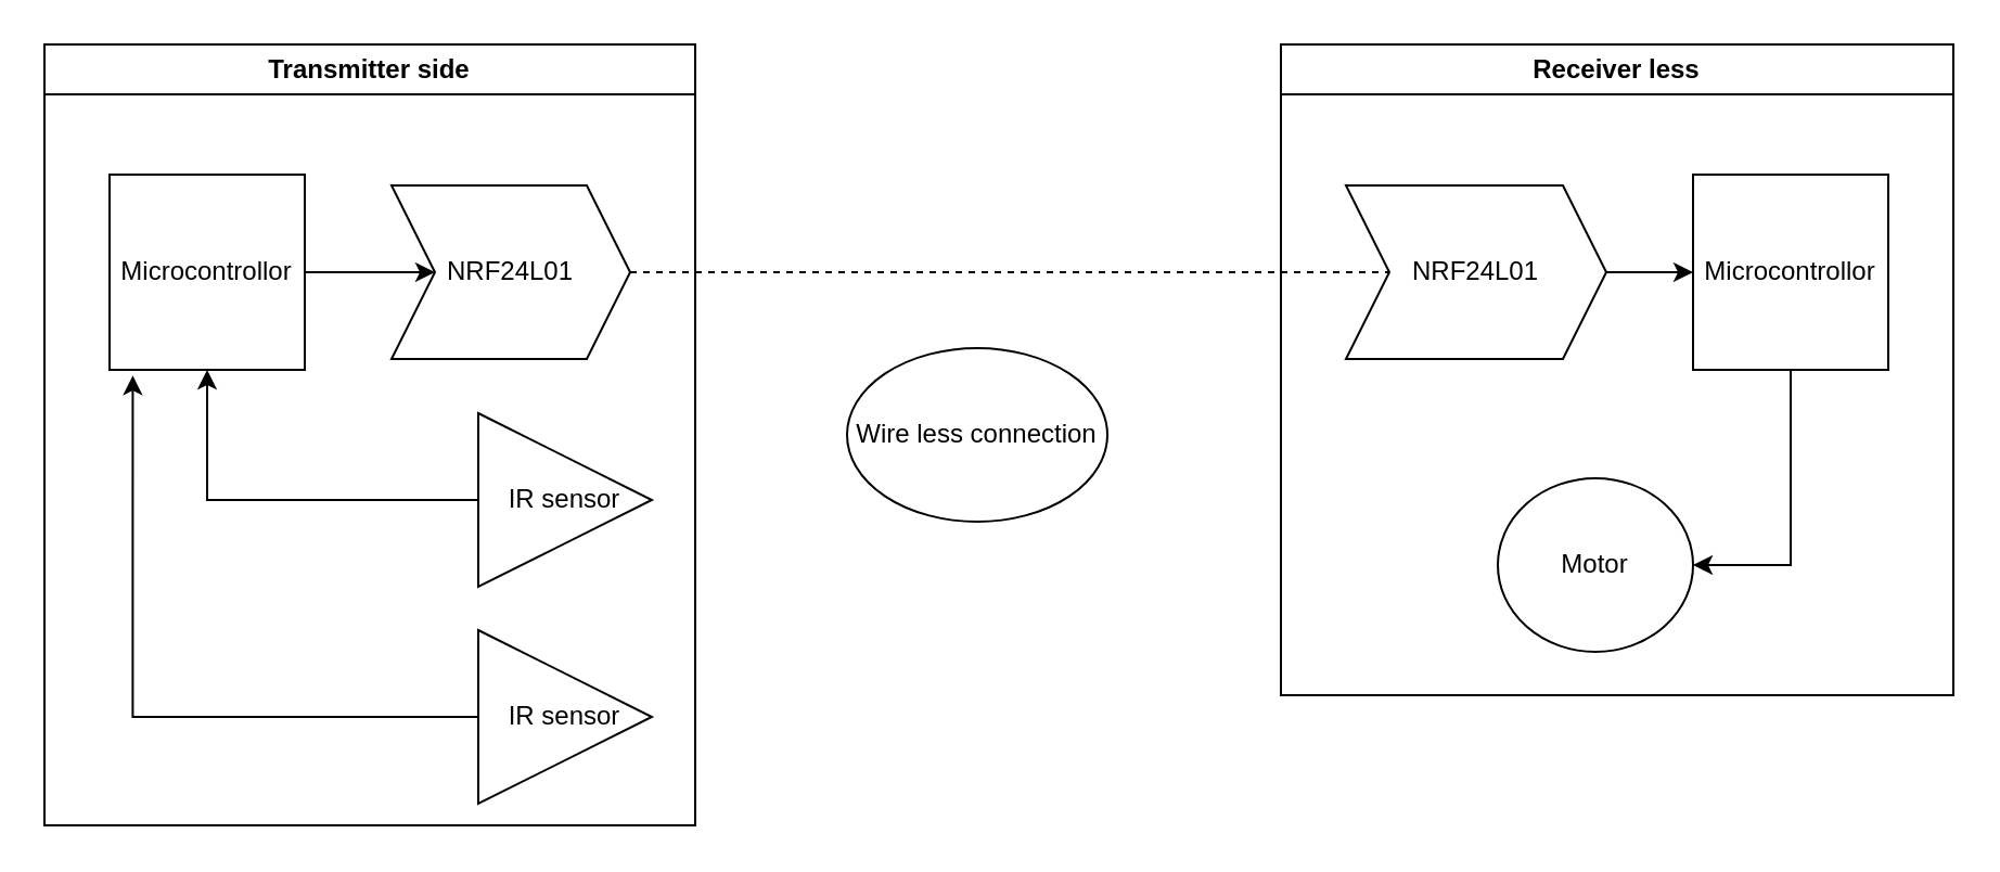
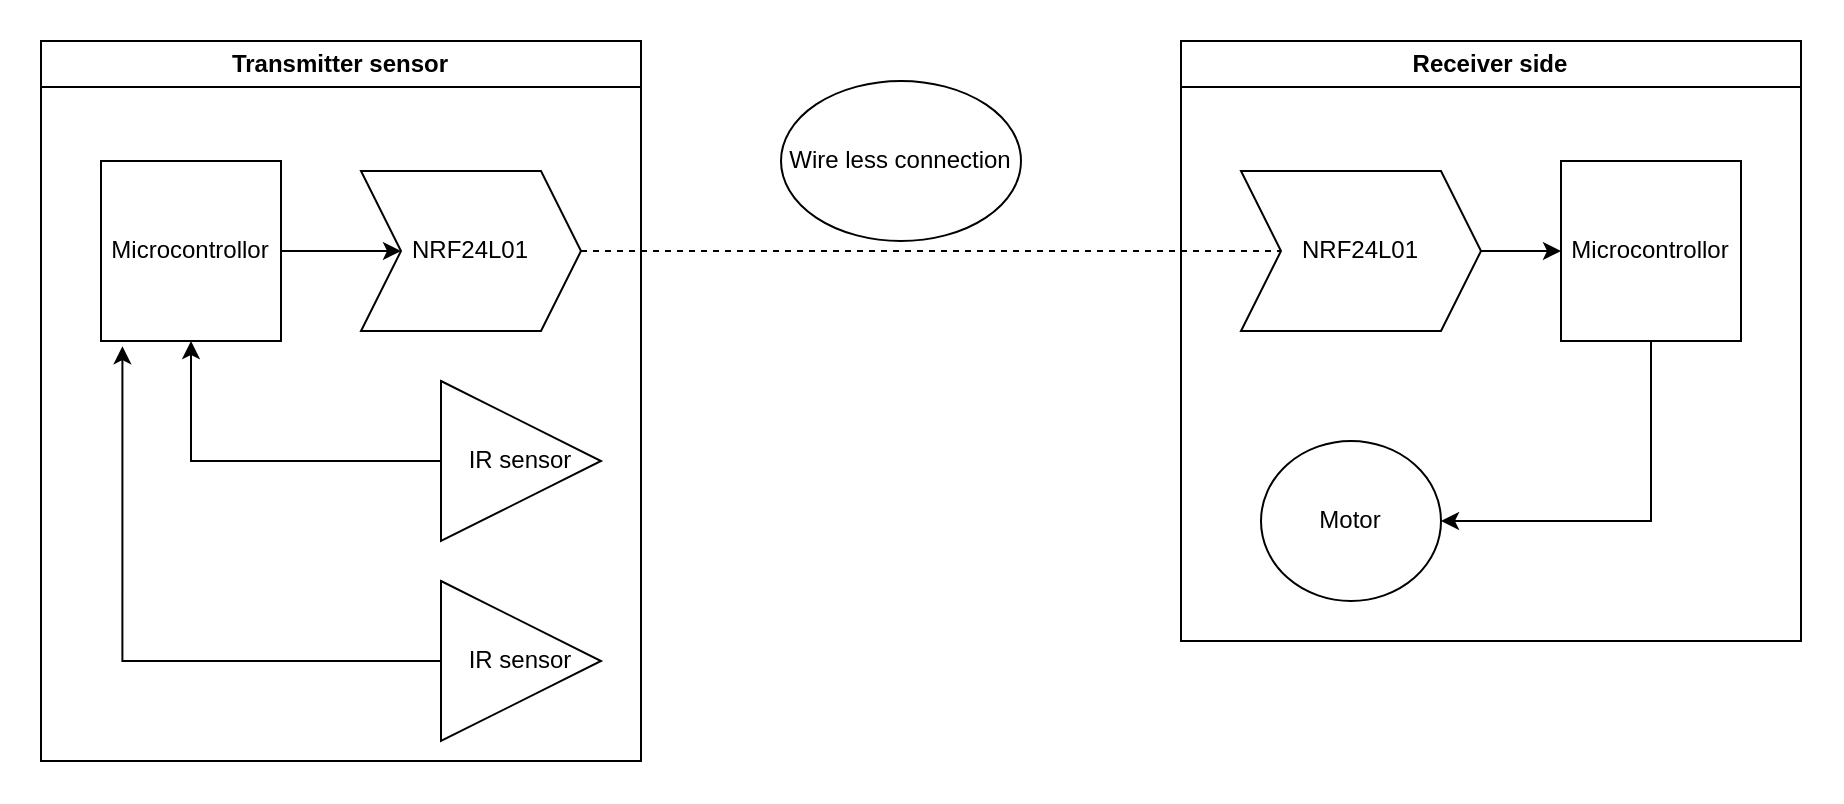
  <mxCell id="0" />
  <mxCell id="1" parent="0" />
- <mxCell id="2" value="Transmitter side" style="swimlane;whiteSpace=wrap;html=1;" vertex="1" parent="1"><mxGeometry x="20" y="20" width="300" height="360" as="geometry" /></mxCell>
+ <mxCell id="2" value="Transmitter sensor" style="swimlane;whiteSpace=wrap;html=1;" vertex="1" parent="1"><mxGeometry x="20" y="20" width="300" height="360" as="geometry" /></mxCell>
  <mxCell id="3" value="NRF24L01" style="shape=step;perimeter=stepPerimeter;whiteSpace=wrap;html=1;fixedSize=1;rotation=0;" vertex="1" parent="2"><mxGeometry x="160" y="65" width="110" height="80" as="geometry" /></mxCell>
  <mxCell id="4" style="edgeStyle=orthogonalEdgeStyle;rounded=0;orthogonalLoop=1;jettySize=auto;html=1;exitX=1;exitY=0.5;exitDx=0;exitDy=0;" edge="1" parent="2" source="5" target="3"><mxGeometry relative="1" as="geometry" /></mxCell>
  <mxCell id="5" value="Microcontrollor" style="whiteSpace=wrap;html=1;aspect=fixed;" vertex="1" parent="2"><mxGeometry x="30" y="60" width="90" height="90" as="geometry" /></mxCell>
  <mxCell id="6" style="edgeStyle=orthogonalEdgeStyle;rounded=0;orthogonalLoop=1;jettySize=auto;html=1;exitX=0;exitY=0.5;exitDx=0;exitDy=0;entryX=0.5;entryY=1;entryDx=0;entryDy=0;" edge="1" parent="2" source="7" target="5"><mxGeometry relative="1" as="geometry" /></mxCell>
  <mxCell id="7" value="IR sensor" style="triangle;whiteSpace=wrap;html=1;" vertex="1" parent="2"><mxGeometry x="200" y="170" width="80" height="80" as="geometry" /></mxCell>
  <mxCell id="8" style="edgeStyle=orthogonalEdgeStyle;rounded=0;orthogonalLoop=1;jettySize=auto;html=1;entryX=0.119;entryY=1.029;entryDx=0;entryDy=0;entryPerimeter=0;" edge="1" parent="2" source="9" target="5"><mxGeometry relative="1" as="geometry" /></mxCell>
  <mxCell id="9" value="IR sensor" style="triangle;whiteSpace=wrap;html=1;" vertex="1" parent="2"><mxGeometry x="200" y="270" width="80" height="80" as="geometry" /></mxCell>
- <mxCell id="10" value="Receiver less" style="swimlane;whiteSpace=wrap;html=1;" vertex="1" parent="1"><mxGeometry x="590" y="20" width="310" height="300" as="geometry" /></mxCell>
+ <mxCell id="10" value="Receiver side" style="swimlane;whiteSpace=wrap;html=1;" vertex="1" parent="1"><mxGeometry x="590" y="20" width="310" height="300" as="geometry" /></mxCell>
  <mxCell id="11" style="edgeStyle=orthogonalEdgeStyle;rounded=0;orthogonalLoop=1;jettySize=auto;html=1;" edge="1" parent="10" source="12" target="14"><mxGeometry relative="1" as="geometry" /></mxCell>
  <mxCell id="12" value="NRF24L01" style="shape=step;perimeter=stepPerimeter;whiteSpace=wrap;html=1;fixedSize=1;" vertex="1" parent="10"><mxGeometry x="30" y="65" width="120" height="80" as="geometry" /></mxCell>
  <mxCell id="13" style="edgeStyle=orthogonalEdgeStyle;rounded=0;orthogonalLoop=1;jettySize=auto;html=1;exitX=0.5;exitY=1;exitDx=0;exitDy=0;entryX=1;entryY=0.5;entryDx=0;entryDy=0;" edge="1" parent="10" source="14" target="15"><mxGeometry relative="1" as="geometry" /></mxCell>
  <mxCell id="14" value="Microcontrollor" style="whiteSpace=wrap;html=1;aspect=fixed;" vertex="1" parent="10"><mxGeometry x="190" y="60" width="90" height="90" as="geometry" /></mxCell>
- <mxCell id="15" value="Motor" style="ellipse;whiteSpace=wrap;html=1;" vertex="1" parent="10"><mxGeometry x="100" y="200" width="90" height="80" as="geometry" /></mxCell>
+ <mxCell id="15" value="Motor" style="ellipse;whiteSpace=wrap;html=1;" vertex="1" parent="10"><mxGeometry x="40" y="200" width="90" height="80" as="geometry" /></mxCell>
  <mxCell id="16" value="" style="endArrow=none;dashed=1;html=1;rounded=0;entryX=0;entryY=0.5;entryDx=0;entryDy=0;exitX=1;exitY=0.5;exitDx=0;exitDy=0;" edge="1" parent="1" source="3" target="12"><mxGeometry width="50" height="50" relative="1" as="geometry"><mxPoint x="320" y="130" as="sourcePoint" /><mxPoint x="570" y="130" as="targetPoint" /></mxGeometry></mxCell>
- <mxCell id="17" value="Wire less connection" style="ellipse;whiteSpace=wrap;html=1;" vertex="1" parent="1"><mxGeometry x="390" y="160" width="120" height="80" as="geometry" /></mxCell>
+ <mxCell id="17" value="Wire less connection" style="ellipse;whiteSpace=wrap;html=1;" vertex="1" parent="1"><mxGeometry x="390" y="40" width="120" height="80" as="geometry" /></mxCell>
